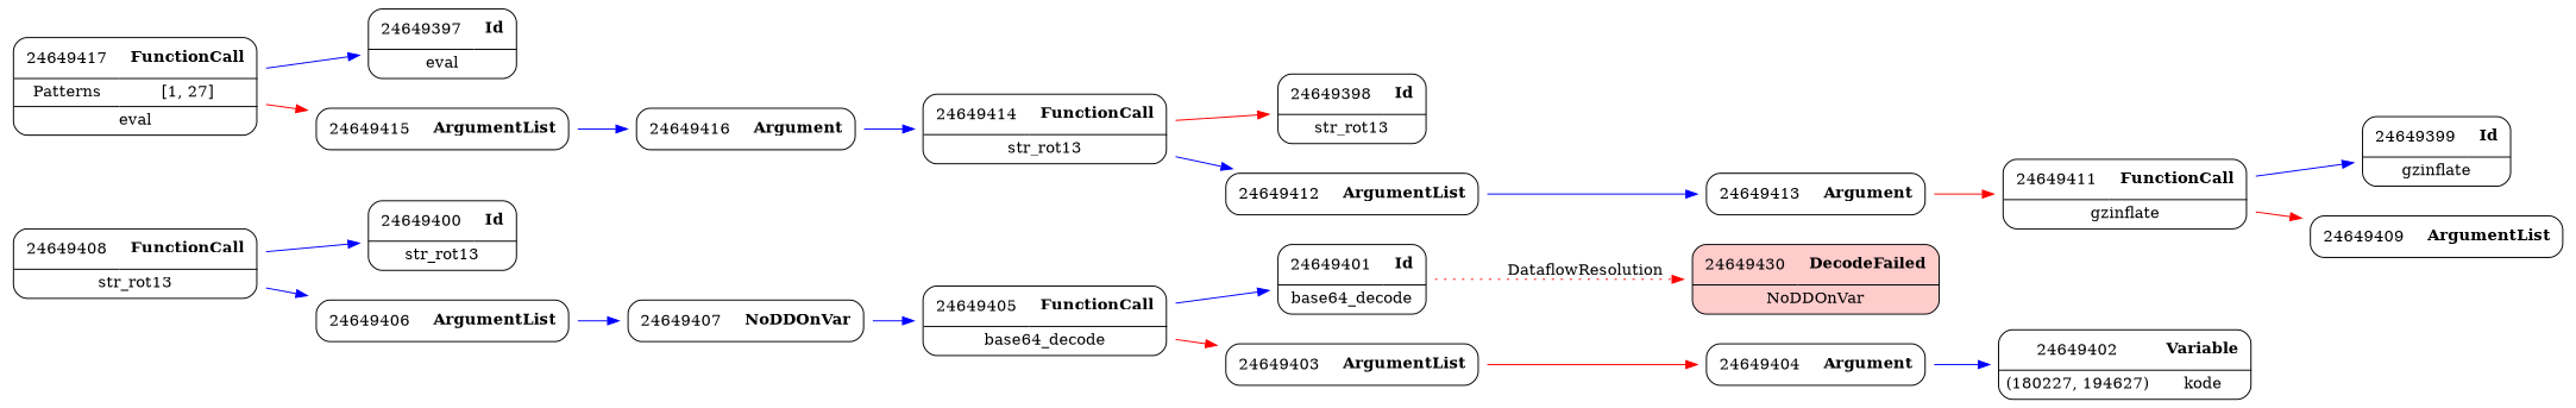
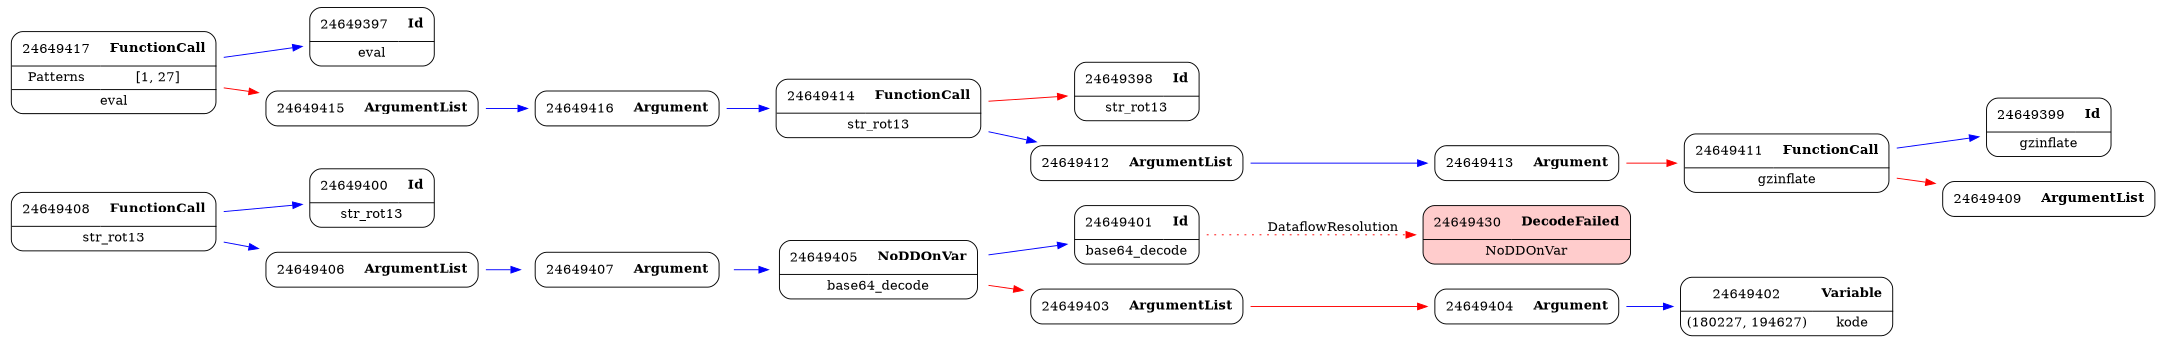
  digraph {
    rankdir=LR
    node [shape=none]
    edge [color=blue weight=2]
    n1 [label=<<TABLE border='1' cellspacing='0' cellpadding='10' style='rounded' ><TR><TD border='0'>24649400</TD><TD border='0'><B>Id</B></TD></TR><HR/><TR><TD border='0' cellpadding='5' colspan='2'>str_rot13</TD></TR></TABLE>>]
    n2 [label=<<TABLE border='1' cellspacing='0' cellpadding='10' style='rounded' ><TR><TD border='0'>24649401</TD><TD border='0'><B>Id</B></TD></TR><HR/><TR><TD border='0' cellpadding='5' colspan='2'>base64_decode</TD></TR></TABLE>>]
    n3 [label=<<TABLE border='1' cellspacing='0' cellpadding='10' style='rounded' bgcolor='#FFCCCC' ><TR><TD border='0'>24649430</TD><TD border='0'><B>DecodeFailed</B></TD></TR><HR/><TR><TD border='0' cellpadding='5' colspan='2'>NoDDOnVar</TD></TR></TABLE>>]
    n4 [label=<<TABLE border='1' cellspacing='0' cellpadding='10' style='rounded' ><TR><TD border='0'>24649402</TD><TD border='0'><B>Variable</B></TD></TR><HR/><TR><TD border='0' cellpadding='5'>(180227, 194627)</TD><TD border='0' cellpadding='5'>kode</TD></TR></TABLE>>]
    n5 [label=<<TABLE border='1' cellspacing='0' cellpadding='10' style='rounded' ><TR><TD border='0'>24649403</TD><TD border='0'><B>ArgumentList</B></TD></TR></TABLE>>]
    n6 [label=<<TABLE border='1' cellspacing='0' cellpadding='10' style='rounded' ><TR><TD border='0'>24649404</TD><TD border='0'><B>Argument</B></TD></TR></TABLE>>]
-   n7 [label=<<TABLE border='1' cellspacing='0' cellpadding='10' style='rounded' ><TR><TD border='0'>24649405</TD><TD border='0'><B>FunctionCall</B></TD></TR><HR/><TR><TD border='0' cellpadding='5' colspan='2'>base64_decode</TD></TR></TABLE>>]
+   n7 [label=<<TABLE border='1' cellspacing='0' cellpadding='10' style='rounded' ><TR><TD border='0'>24649405</TD><TD border='0'><B>NoDDOnVar</B></TD></TR><HR/><TR><TD border='0' cellpadding='5' colspan='2'>base64_decode</TD></TR></TABLE>>]
    n8 [label=<<TABLE border='1' cellspacing='0' cellpadding='10' style='rounded' ><TR><TD border='0'>24649406</TD><TD border='0'><B>ArgumentList</B></TD></TR></TABLE>>]
-   n9 [label=<<TABLE border='1' cellspacing='0' cellpadding='10' style='rounded' ><TR><TD border='0'>24649407</TD><TD border='0'><B>NoDDOnVar</B></TD></TR></TABLE>>]
+   n9 [label=<<TABLE border='1' cellspacing='0' cellpadding='10' style='rounded' ><TR><TD border='0'>24649407</TD><TD border='0'><B>Argument</B></TD></TR></TABLE>>]
    n10 [label=<<TABLE border='1' cellspacing='0' cellpadding='10' style='rounded' ><TR><TD border='0'>24649397</TD><TD border='0'><B>Id</B></TD></TR><HR/><TR><TD border='0' cellpadding='5' colspan='2'>eval</TD></TR></TABLE>>]
    n11 [label=<<TABLE border='1' cellspacing='0' cellpadding='10' style='rounded' ><TR><TD border='0'>24649398</TD><TD border='0'><B>Id</B></TD></TR><HR/><TR><TD border='0' cellpadding='5' colspan='2'>str_rot13</TD></TR></TABLE>>]
    n12 [label=<<TABLE border='1' cellspacing='0' cellpadding='10' style='rounded' ><TR><TD border='0'>24649399</TD><TD border='0'><B>Id</B></TD></TR><HR/><TR><TD border='0' cellpadding='5' colspan='2'>gzinflate</TD></TR></TABLE>>]
    n13 [label=<<TABLE border='1' cellspacing='0' cellpadding='10' style='rounded' ><TR><TD border='0'>24649416</TD><TD border='0'><B>Argument</B></TD></TR></TABLE>>]
    n14 [label=<<TABLE border='1' cellspacing='0' cellpadding='10' style='rounded' ><TR><TD border='0'>24649414</TD><TD border='0'><B>FunctionCall</B></TD></TR><HR/><TR><TD border='0' cellpadding='5' colspan='2'>str_rot13</TD></TR></TABLE>>]
    n15 [label=<<TABLE border='1' cellspacing='0' cellpadding='10' style='rounded' ><TR><TD border='0'>24649412</TD><TD border='0'><B>ArgumentList</B></TD></TR></TABLE>>]
    n16 [label=<<TABLE border='1' cellspacing='0' cellpadding='10' style='rounded' ><TR><TD border='0'>24649413</TD><TD border='0'><B>Argument</B></TD></TR></TABLE>>]
    n17 [label=<<TABLE border='1' cellspacing='0' cellpadding='10' style='rounded' ><TR><TD border='0'>24649417</TD><TD border='0'><B>FunctionCall</B></TD></TR><HR/><TR><TD border='0' cellpadding='5'>Patterns</TD><TD border='0' cellpadding='5'>[1, 27]</TD></TR><HR/><TR><TD border='0' cellpadding='5' colspan='2'>eval</TD></TR></TABLE>>]
    n18 [label=<<TABLE border='1' cellspacing='0' cellpadding='10' style='rounded' ><TR><TD border='0'>24649415</TD><TD border='0'><B>ArgumentList</B></TD></TR></TABLE>>]
    n19 [label=<<TABLE border='1' cellspacing='0' cellpadding='10' style='rounded' ><TR><TD border='0'>24649408</TD><TD border='0'><B>FunctionCall</B></TD></TR><HR/><TR><TD border='0' cellpadding='5' colspan='2'>str_rot13</TD></TR></TABLE>>]
    n20 [label=<<TABLE border='1' cellspacing='0' cellpadding='10' style='rounded' ><TR><TD border='0'>24649409</TD><TD border='0'><B>ArgumentList</B></TD></TR></TABLE>>]
    n21 [label=<<TABLE border='1' cellspacing='0' cellpadding='10' style='rounded' ><TR><TD border='0'>24649411</TD><TD border='0'><B>FunctionCall</B></TD></TR><HR/><TR><TD border='0' cellpadding='5' colspan='2'>gzinflate</TD></TR></TABLE>>]
    n2 -> n3 [color=red label=DataflowResolution style=dotted weight=""]
    n5 -> n6 [color=red]
    n6 -> n4
    n7 -> n2
    n7 -> n5 [color=red]
    n8 -> n9
    n9 -> n7
    n13 -> n14
    n14 -> n11 [color=red]
    n14 -> n15
    n15 -> n16
    n16 -> n21 [color=red]
    n17 -> n10
    n17 -> n18 [color=red]
    n18 -> n13
    n19 -> n1
    n19 -> n8
    n21 -> n12
    n21 -> n20 [color=red]
  }
